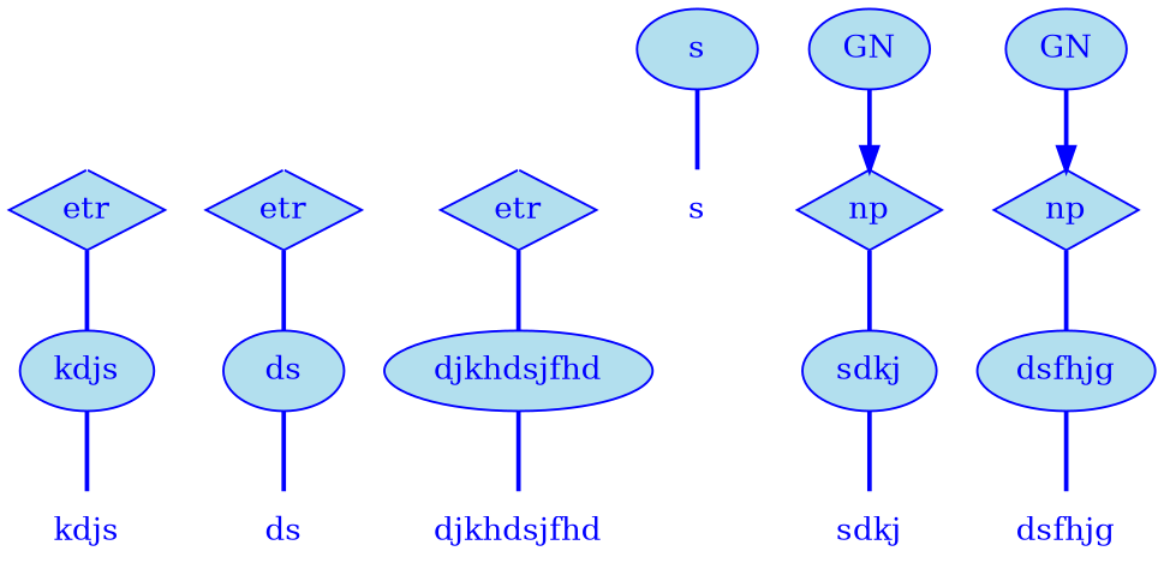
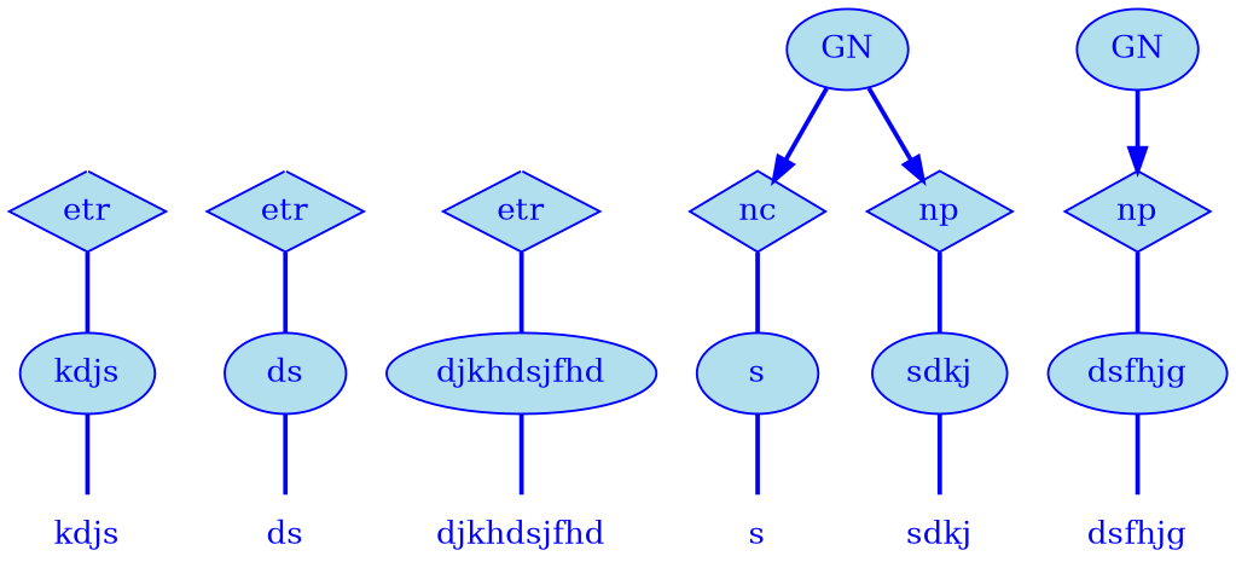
  digraph {
    node [fillcolor=lightblue2 fontcolor=blue shape=plaintext color=blue style=filled]
    edge [arrowhead=none color=blue fontcolor=blue minlen=1 style=bold]
    n1 [height=0.50 label=kdjs width=0.75 color="" style=""]
    n2 [height=0.50 label=kdjs shape=ellipse width=0.83]
    n3 [height=0.50 label=etr shape=diamond width=0.75]
    n4 [height=0.50 label=ds width=0.75 color="" style=""]
    n5 [height=0.50 label=ds shape=ellipse width=0.75]
    n6 [height=0.50 label=etr shape=diamond width=0.75]
    n7 [height=0.50 label=djkhdsjfhd width=1.19 color="" style=""]
    n8 [height=0.50 label=djkhdsjfhd shape=ellipse width=1.67]
    n9 [height=0.50 label=etr shape=diamond width=0.75]
    n10 [height=0.50 label=s width=0.75 color="" style=""]
    n11 [height=0.50 label=s shape=ellipse width=0.75]
+   n12 [height=0.50 label=nc shape=diamond width=0.75]
    n13 [height=0.50 label=sdkj width=0.75 color="" style=""]
    n14 [height=0.50 label=sdkj shape=ellipse width=0.83]
    n15 [height=0.50 label=np shape=diamond width=0.75]
    n16 [arrowhead=doubleoctagon height=0.50 label=GN width=0.75 shape=""]
    n17 [height=0.50 label=dsfhjg width=0.78 color="" style=""]
    n18 [height=0.50 label=dsfhjg shape=ellipse width=1.08]
    n19 [height=0.50 label=np shape=diamond width=0.75]
    n20 [arrowhead=doubleoctagon height=0.50 label=GN width=0.75 shape=""]
    "mc1s1_P11#pos#empty" [color=white fillcolor=white fontcolor=white height=0.06 shape=point width=0.06 style=""]
    "mc1s1_P36#pos#empty" [color=white fillcolor=white fontcolor=white height=0.06 shape=point width=0.06 style=""]
    "mc1s1_P61#pos#empty" [color=white fillcolor=white fontcolor=white height=0.06 shape=point width=0.06 style=""]
    n2 -> n1
    n3 -> n2
    n5 -> n4
    n6 -> n5
    n8 -> n7
    n9 -> n8
    n11 -> n10
+   n12 -> n11
    n14 -> n13
    n15 -> n14
+   n16 -> n12 [shape=normal arrowhead=""]
    n16 -> n15 [shape=normal arrowhead=""]
    n18 -> n17
    n19 -> n18
    n20 -> n19 [shape=normal arrowhead=""]
    "mc1s1_P11#pos#empty" -> n3 [color=white fontcolor=white shape=none arrowhead="" style=""]
    "mc1s1_P36#pos#empty" -> n6 [color=white fontcolor=white shape=none arrowhead="" style=""]
    "mc1s1_P61#pos#empty" -> n9 [color=white fontcolor=white shape=none arrowhead="" style=""]
  }
